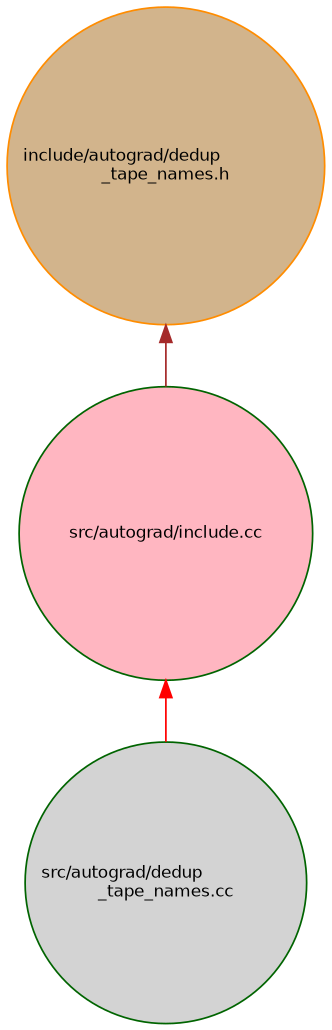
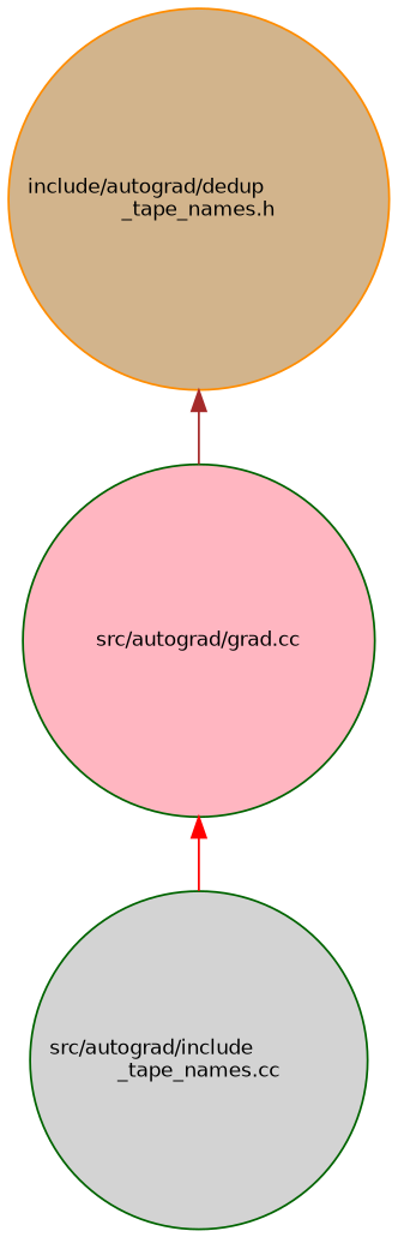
  digraph {
    node [color=darkgreen fontname=Helvetica fontsize=10 shape=circle style=filled]
    edge [dir=back fontname=Helvetica fontsize=10 labelfontname=Helvetica labelfontsize=10 style=solid]
    n1 [color=darkorange fillcolor=tan fontcolor=black height=0.2 label="include/autograd/dedup\l_tape_names.h" width=0.4]
-   n2 [fillcolor=lightpink height=0.2 label="src/autograd/include.cc" width=0.4]
-   n3 [fillcolor=lightgrey height=0.2 label="src/autograd/dedup\l_tape_names.cc" width=0.4]
+   n2 [fillcolor=lightpink height=0.2 label="src/autograd/grad.cc" width=0.4]
+   n3 [fillcolor=lightgrey height=0.2 label="src/autograd/include\l_tape_names.cc" width=0.4]
    n1 -> n2 [color=brown]
    n2 -> n3 [color=red]
  }
